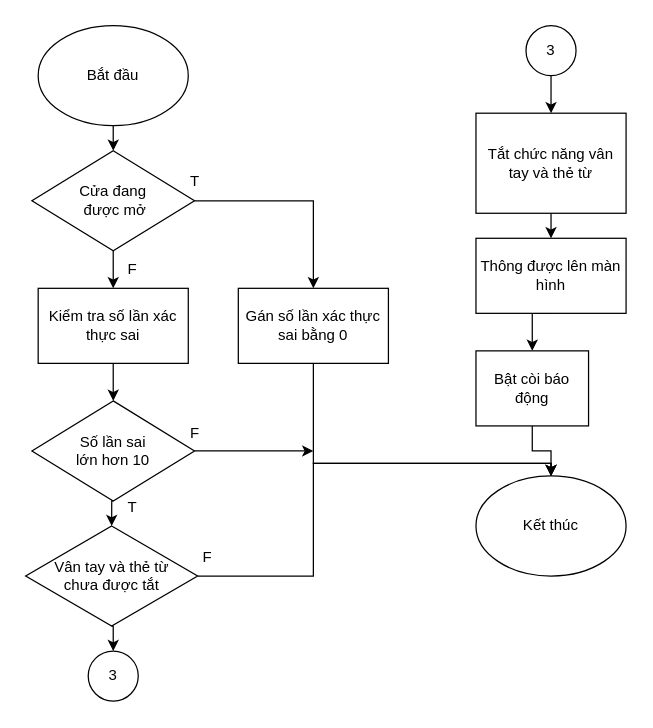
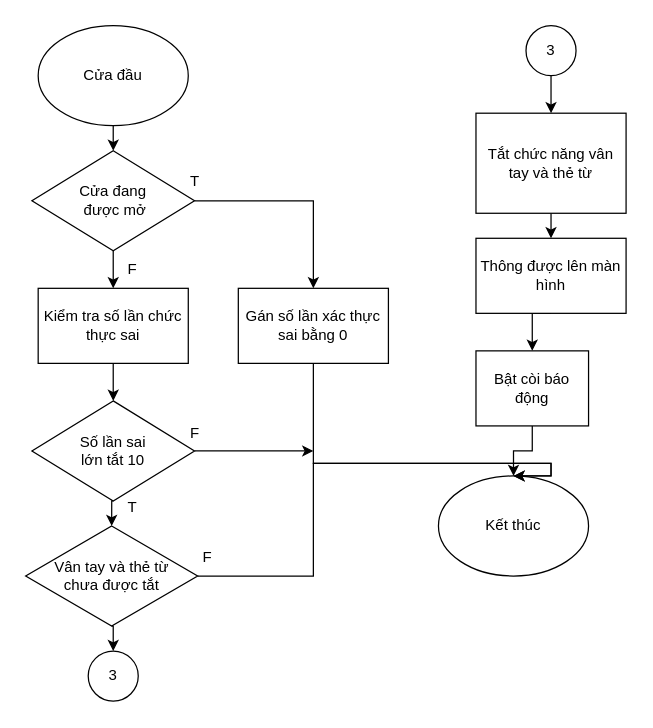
  <mxCell id="0" />
  <mxCell id="1" parent="0" />
  <mxCell id="2" style="edgeStyle=orthogonalEdgeStyle;rounded=0;orthogonalLoop=1;jettySize=auto;html=1;exitX=0.5;exitY=1;exitDx=0;exitDy=0;entryX=0.5;entryY=0;entryDx=0;entryDy=0;" edge="1" parent="1" source="3" target="19"><mxGeometry relative="1" as="geometry" /></mxCell>
- <mxCell id="3" value="Bắt đầu" style="ellipse;whiteSpace=wrap;html=1;" vertex="1" parent="1"><mxGeometry x="30" y="20" width="120" height="80" as="geometry" /></mxCell>
+ <mxCell id="3" value="Cửa đầu" style="ellipse;whiteSpace=wrap;html=1;" vertex="1" parent="1"><mxGeometry x="30" y="20" width="120" height="80" as="geometry" /></mxCell>
  <mxCell id="4" style="edgeStyle=orthogonalEdgeStyle;rounded=0;orthogonalLoop=1;jettySize=auto;html=1;exitX=0.5;exitY=1;exitDx=0;exitDy=0;entryX=0.5;entryY=0;entryDx=0;entryDy=0;" edge="1" parent="1" source="5" target="8"><mxGeometry relative="1" as="geometry" /></mxCell>
- <mxCell id="5" value="Kiểm tra số lần xác thực sai" style="rounded=0;whiteSpace=wrap;html=1;" vertex="1" parent="1"><mxGeometry x="30" y="230" width="120" height="60" as="geometry" /></mxCell>
+ <mxCell id="5" value="Kiểm tra số lần chức thực sai" style="rounded=0;whiteSpace=wrap;html=1;" vertex="1" parent="1"><mxGeometry x="30" y="230" width="120" height="60" as="geometry" /></mxCell>
  <mxCell id="6" style="edgeStyle=orthogonalEdgeStyle;rounded=0;orthogonalLoop=1;jettySize=auto;html=1;exitX=1;exitY=0.5;exitDx=0;exitDy=0;" edge="1" parent="1" source="8"><mxGeometry relative="1" as="geometry"><mxPoint x="250" y="360" as="targetPoint" /></mxGeometry></mxCell>
  <mxCell id="7" style="edgeStyle=orthogonalEdgeStyle;rounded=0;orthogonalLoop=1;jettySize=auto;html=1;exitX=0.5;exitY=1;exitDx=0;exitDy=0;entryX=0.5;entryY=0;entryDx=0;entryDy=0;" edge="1" parent="1" source="8" target="26"><mxGeometry relative="1" as="geometry" /></mxCell>
- <mxCell id="8" value="Số lần sai &lt;br&gt;lớn hơn 10" style="rhombus;whiteSpace=wrap;html=1;" vertex="1" parent="1"><mxGeometry x="25" y="320" width="130" height="80" as="geometry" /></mxCell>
+ <mxCell id="8" value="Số lần sai &lt;br&gt;lớn tắt 10" style="rhombus;whiteSpace=wrap;html=1;" vertex="1" parent="1"><mxGeometry x="25" y="320" width="130" height="80" as="geometry" /></mxCell>
  <mxCell id="9" style="edgeStyle=orthogonalEdgeStyle;rounded=0;orthogonalLoop=1;jettySize=auto;html=1;exitX=0.5;exitY=1;exitDx=0;exitDy=0;entryX=0.5;entryY=0;entryDx=0;entryDy=0;" edge="1" parent="1" source="10" target="12"><mxGeometry relative="1" as="geometry" /></mxCell>
  <mxCell id="10" value="Tắt chức năng vân tay và thẻ từ" style="rounded=0;whiteSpace=wrap;html=1;" vertex="1" parent="1"><mxGeometry x="380" y="90" width="120" height="80" as="geometry" /></mxCell>
  <mxCell id="11" style="edgeStyle=orthogonalEdgeStyle;rounded=0;orthogonalLoop=1;jettySize=auto;html=1;exitX=0.5;exitY=1;exitDx=0;exitDy=0;entryX=0.5;entryY=0;entryDx=0;entryDy=0;" edge="1" parent="1" source="12" target="23"><mxGeometry relative="1" as="geometry" /></mxCell>
  <mxCell id="12" value="Thông được lên màn hình" style="rounded=0;whiteSpace=wrap;html=1;" vertex="1" parent="1"><mxGeometry x="380" y="190" width="120" height="60" as="geometry" /></mxCell>
- <mxCell id="13" value="Kết thúc" style="ellipse;whiteSpace=wrap;html=1;" vertex="1" parent="1"><mxGeometry x="380" y="380" width="120" height="80" as="geometry" /></mxCell>
+ <mxCell id="13" value="Kết thúc" style="ellipse;whiteSpace=wrap;html=1;" vertex="1" parent="1"><mxGeometry x="350" y="380" width="120" height="80" as="geometry" /></mxCell>
  <mxCell id="14" value="F" style="text;html=1;align=center;verticalAlign=middle;resizable=0;points=[];autosize=1;strokeColor=none;fillColor=none;" vertex="1" parent="1"><mxGeometry x="140" y="331" width="30" height="30" as="geometry" /></mxCell>
  <mxCell id="15" style="edgeStyle=orthogonalEdgeStyle;rounded=0;orthogonalLoop=1;jettySize=auto;html=1;exitX=0.5;exitY=1;exitDx=0;exitDy=0;entryX=0.5;entryY=0;entryDx=0;entryDy=0;" edge="1" parent="1" source="16" target="13"><mxGeometry relative="1" as="geometry"><Array as="points"><mxPoint x="250" y="370" /><mxPoint x="440" y="370" /></Array></mxGeometry></mxCell>
  <mxCell id="16" value="Gán số lần xác thực sai bằng 0" style="rounded=0;whiteSpace=wrap;html=1;" vertex="1" parent="1"><mxGeometry x="190" y="230" width="120" height="60" as="geometry" /></mxCell>
  <mxCell id="17" style="edgeStyle=orthogonalEdgeStyle;rounded=0;orthogonalLoop=1;jettySize=auto;html=1;exitX=0.5;exitY=1;exitDx=0;exitDy=0;entryX=0.5;entryY=0;entryDx=0;entryDy=0;" edge="1" parent="1" source="19" target="5"><mxGeometry relative="1" as="geometry" /></mxCell>
  <mxCell id="18" style="edgeStyle=orthogonalEdgeStyle;rounded=0;orthogonalLoop=1;jettySize=auto;html=1;exitX=1;exitY=0.5;exitDx=0;exitDy=0;entryX=0.5;entryY=0;entryDx=0;entryDy=0;" edge="1" parent="1" source="19" target="16"><mxGeometry relative="1" as="geometry" /></mxCell>
  <mxCell id="19" value="Cửa đang&lt;br&gt;&amp;nbsp;được mở" style="rhombus;whiteSpace=wrap;html=1;" vertex="1" parent="1"><mxGeometry x="25" y="120" width="130" height="80" as="geometry" /></mxCell>
  <mxCell id="20" value="T" style="text;html=1;align=center;verticalAlign=middle;resizable=0;points=[];autosize=1;strokeColor=none;fillColor=none;" vertex="1" parent="1"><mxGeometry x="140" y="130" width="30" height="30" as="geometry" /></mxCell>
  <mxCell id="21" value="F" style="text;html=1;align=center;verticalAlign=middle;resizable=0;points=[];autosize=1;strokeColor=none;fillColor=none;" vertex="1" parent="1"><mxGeometry x="90" y="200" width="30" height="30" as="geometry" /></mxCell>
  <mxCell id="22" style="edgeStyle=orthogonalEdgeStyle;rounded=0;orthogonalLoop=1;jettySize=auto;html=1;exitX=0.5;exitY=1;exitDx=0;exitDy=0;entryX=0.5;entryY=0;entryDx=0;entryDy=0;" edge="1" parent="1" source="23" target="13"><mxGeometry relative="1" as="geometry" /></mxCell>
  <mxCell id="23" value="Bật còi báo động" style="rounded=0;whiteSpace=wrap;html=1;" vertex="1" parent="1"><mxGeometry x="380" y="280" width="90" height="60" as="geometry" /></mxCell>
  <mxCell id="24" style="edgeStyle=orthogonalEdgeStyle;rounded=0;orthogonalLoop=1;jettySize=auto;html=1;exitX=1;exitY=0.5;exitDx=0;exitDy=0;entryX=0.5;entryY=0;entryDx=0;entryDy=0;" edge="1" parent="1" source="26" target="13"><mxGeometry relative="1" as="geometry"><mxPoint x="250" y="460" as="targetPoint" /><Array as="points"><mxPoint x="250" y="460" /><mxPoint x="250" y="370" /><mxPoint x="440" y="370" /></Array></mxGeometry></mxCell>
  <mxCell id="25" style="edgeStyle=orthogonalEdgeStyle;rounded=0;orthogonalLoop=1;jettySize=auto;html=1;exitX=0.5;exitY=1;exitDx=0;exitDy=0;entryX=0.5;entryY=0;entryDx=0;entryDy=0;" edge="1" parent="1" source="26" target="29"><mxGeometry relative="1" as="geometry" /></mxCell>
  <mxCell id="26" value="Vân tay và thẻ từ &lt;br&gt;chưa được tắt" style="rhombus;whiteSpace=wrap;html=1;" vertex="1" parent="1"><mxGeometry x="20" y="420" width="137.5" height="80" as="geometry" /></mxCell>
  <mxCell id="27" value="T" style="text;html=1;align=center;verticalAlign=middle;resizable=0;points=[];autosize=1;strokeColor=none;fillColor=none;" vertex="1" parent="1"><mxGeometry x="90" y="390" width="30" height="30" as="geometry" /></mxCell>
  <mxCell id="28" value="F" style="text;html=1;align=center;verticalAlign=middle;resizable=0;points=[];autosize=1;strokeColor=none;fillColor=none;" vertex="1" parent="1"><mxGeometry x="150" y="430" width="30" height="30" as="geometry" /></mxCell>
  <mxCell id="29" value="3" style="ellipse;whiteSpace=wrap;html=1;aspect=fixed;" vertex="1" parent="1"><mxGeometry x="70" y="520" width="40" height="40" as="geometry" /></mxCell>
  <mxCell id="30" style="edgeStyle=orthogonalEdgeStyle;rounded=0;orthogonalLoop=1;jettySize=auto;html=1;exitX=0.5;exitY=1;exitDx=0;exitDy=0;entryX=0.5;entryY=0;entryDx=0;entryDy=0;" edge="1" parent="1" source="31" target="10"><mxGeometry relative="1" as="geometry" /></mxCell>
  <mxCell id="31" value="3" style="ellipse;whiteSpace=wrap;html=1;aspect=fixed;" vertex="1" parent="1"><mxGeometry x="420" y="20" width="40" height="40" as="geometry" /></mxCell>
